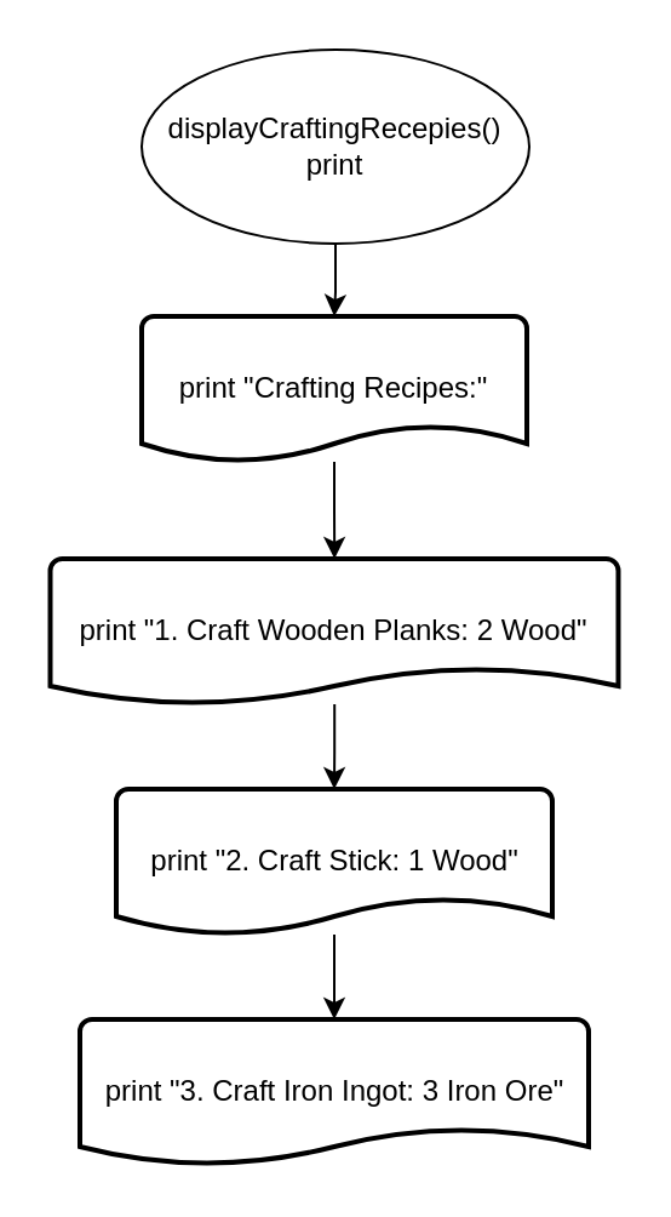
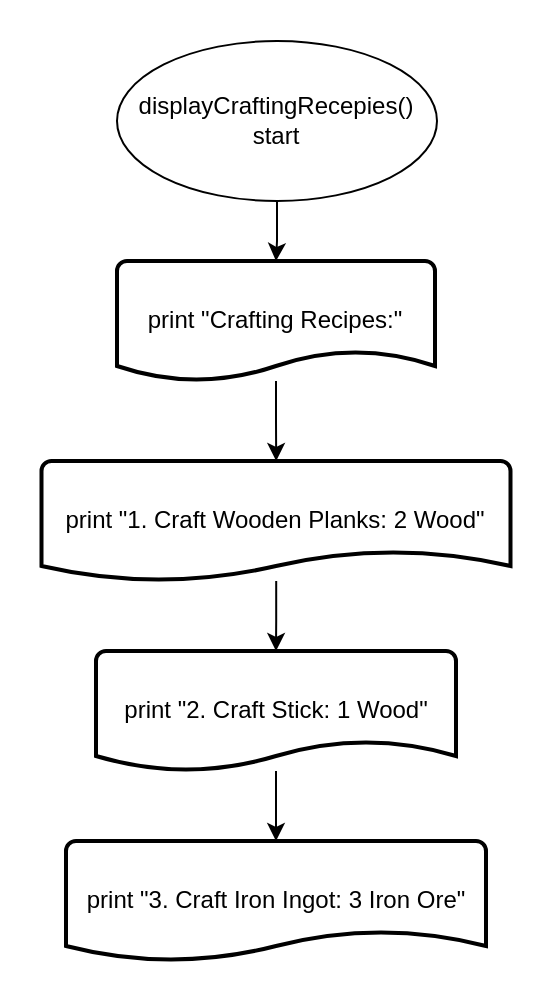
  <mxCell id="0" />
  <mxCell id="1" parent="0" />
  <mxCell id="2" value="" style="edgeStyle=orthogonalEdgeStyle;rounded=0;orthogonalLoop=1;jettySize=auto;html=1;" edge="1" parent="1" source="3" target="5"><mxGeometry relative="1" as="geometry" /></mxCell>
- <mxCell id="3" value="displayCraftingRecepies() &lt;br&gt;print" style="ellipse;whiteSpace=wrap;html=1;" vertex="1" parent="1"><mxGeometry x="58" y="20" width="160" height="80" as="geometry" /></mxCell>
+ <mxCell id="3" value="displayCraftingRecepies() &lt;br&gt;start" style="ellipse;whiteSpace=wrap;html=1;" vertex="1" parent="1"><mxGeometry x="58" y="20" width="160" height="80" as="geometry" /></mxCell>
  <mxCell id="4" value="" style="edgeStyle=orthogonalEdgeStyle;rounded=0;orthogonalLoop=1;jettySize=auto;html=1;" edge="1" parent="1" source="5" target="7"><mxGeometry relative="1" as="geometry" /></mxCell>
  <mxCell id="5" value="print &quot;Crafting Recipes:&quot;" style="strokeWidth=2;html=1;shape=mxgraph.flowchart.document2;whiteSpace=wrap;size=0.25;" vertex="1" parent="1"><mxGeometry x="58" y="130" width="159" height="60" as="geometry" /></mxCell>
  <mxCell id="6" value="" style="edgeStyle=orthogonalEdgeStyle;rounded=0;orthogonalLoop=1;jettySize=auto;html=1;" edge="1" parent="1" source="7" target="9"><mxGeometry relative="1" as="geometry" /></mxCell>
  <mxCell id="7" value="print&amp;nbsp;&quot;1. Craft Wooden Planks: 2 Wood&quot;" style="strokeWidth=2;html=1;shape=mxgraph.flowchart.document2;whiteSpace=wrap;size=0.25;" vertex="1" parent="1"><mxGeometry x="20.25" y="230" width="234.5" height="60" as="geometry" /></mxCell>
  <mxCell id="8" value="" style="edgeStyle=orthogonalEdgeStyle;rounded=0;orthogonalLoop=1;jettySize=auto;html=1;" edge="1" parent="1" source="9" target="10"><mxGeometry relative="1" as="geometry" /></mxCell>
  <mxCell id="9" value="print&amp;nbsp;&quot;2. Craft Stick: 1 Wood&quot;" style="strokeWidth=2;html=1;shape=mxgraph.flowchart.document2;whiteSpace=wrap;size=0.25;" vertex="1" parent="1"><mxGeometry x="47.5" y="325" width="180" height="60" as="geometry" /></mxCell>
  <mxCell id="10" value="print&amp;nbsp;&quot;3. Craft Iron Ingot: 3 Iron Ore&quot;" style="strokeWidth=2;html=1;shape=mxgraph.flowchart.document2;whiteSpace=wrap;size=0.25;" vertex="1" parent="1"><mxGeometry x="32.5" y="420" width="210" height="60" as="geometry" /></mxCell>
